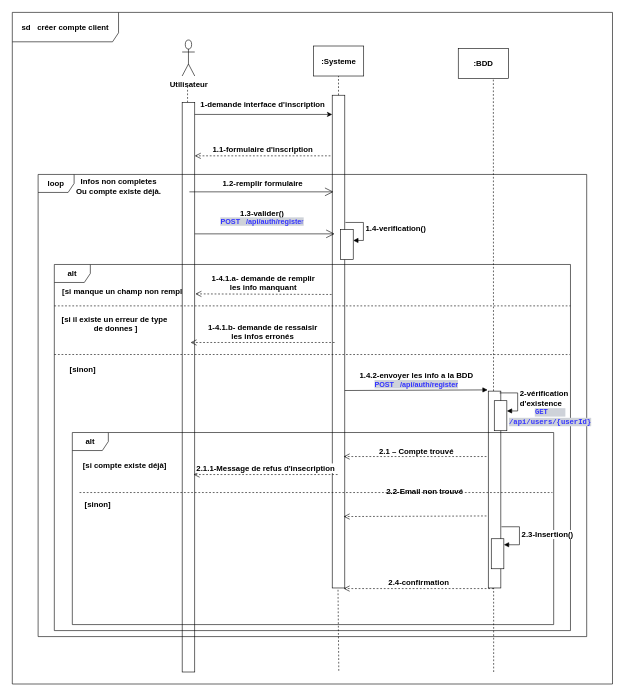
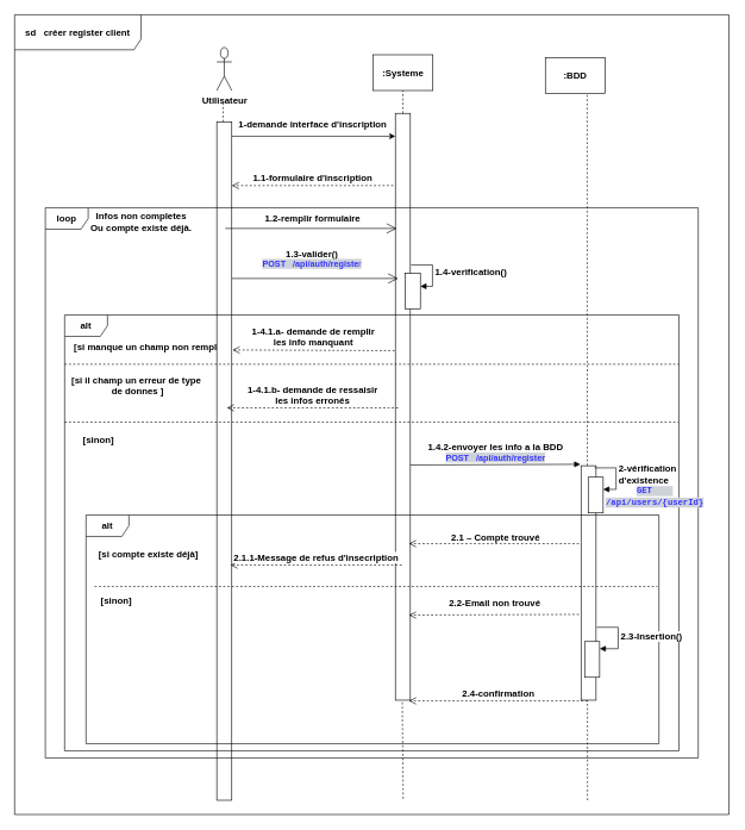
  <mxCell id="0" />
  <mxCell id="1" parent="0" />
  <mxCell id="2" value="" style="endArrow=none;dashed=1;html=1;rounded=0;fontStyle=1;fontSize=13;" edge="1" parent="1"><mxGeometry width="50" height="50" relative="1" as="geometry"><mxPoint x="562" y="910" as="sourcePoint" /><mxPoint x="564" y="1119" as="targetPoint" /></mxGeometry></mxCell>
  <mxCell id="3" value="" style="html=1;points=[[0,0,0,0,5],[0,1,0,0,-5],[1,0,0,0,5],[1,1,0,0,-5]];perimeter=orthogonalPerimeter;outlineConnect=0;targetShapes=umlLifeline;portConstraint=eastwest;newEdgeStyle={&quot;curved&quot;:0,&quot;rounded&quot;:0};fontStyle=1;fontSize=13;" vertex="1" parent="1"><mxGeometry x="553" y="158" width="21" height="821" as="geometry" /></mxCell>
  <mxCell id="4" value="" style="endArrow=none;dashed=1;html=1;rounded=0;fontStyle=1;fontSize=13;" edge="1" parent="1" source="27"><mxGeometry width="50" height="50" relative="1" as="geometry"><mxPoint x="312" y="1129" as="sourcePoint" /><mxPoint x="312" y="144" as="targetPoint" /></mxGeometry></mxCell>
  <mxCell id="5" value="Utilisateur" style="shape=umlActor;verticalLabelPosition=bottom;verticalAlign=top;html=1;outlineConnect=0;fontStyle=1;fontSize=13;" vertex="1" parent="1"><mxGeometry x="303" y="66" width="21" height="60" as="geometry" /></mxCell>
  <mxCell id="6" value=":Systeme" style="html=1;whiteSpace=wrap;fontStyle=1;fontSize=13;" vertex="1" parent="1"><mxGeometry x="521.5" y="76" width="84" height="50" as="geometry" /></mxCell>
  <mxCell id="7" value=":BDD" style="html=1;whiteSpace=wrap;fontStyle=1;fontSize=13;" vertex="1" parent="1"><mxGeometry x="763" y="80" width="84" height="50" as="geometry" /></mxCell>
  <mxCell id="8" value="" style="endArrow=none;dashed=1;html=1;rounded=0;entryX=0.5;entryY=1;entryDx=0;entryDy=0;fontStyle=1;fontSize=13;" edge="1" parent="1" source="3" target="6"><mxGeometry width="50" height="50" relative="1" as="geometry"><mxPoint x="562" y="1360" as="sourcePoint" /><mxPoint x="557" y="131.333" as="targetPoint" /></mxGeometry></mxCell>
  <mxCell id="9" value="" style="endArrow=none;dashed=1;html=1;rounded=0;entryX=0.5;entryY=1;entryDx=0;entryDy=0;fontStyle=1;fontSize=13;" edge="1" parent="1"><mxGeometry width="50" height="50" relative="1" as="geometry"><mxPoint x="822" y="1119" as="sourcePoint" /><mxPoint x="821.5" y="130" as="targetPoint" /></mxGeometry></mxCell>
  <mxCell id="10" value="" style="endArrow=classic;html=1;rounded=0;fontStyle=1;fontSize=13;" edge="1" parent="1" target="3"><mxGeometry width="50" height="50" relative="1" as="geometry"><mxPoint x="317" y="190" as="sourcePoint" /><mxPoint x="457" y="190" as="targetPoint" /></mxGeometry></mxCell>
  <mxCell id="11" value="1-demande interface d'inscription" style="text;html=1;align=center;verticalAlign=middle;resizable=0;points=[];autosize=1;strokeColor=none;fillColor=none;fontStyle=1;fontSize=13;" vertex="1" parent="1"><mxGeometry x="332" y="158" width="210" height="30" as="geometry" /></mxCell>
  <mxCell id="12" value="1.1-formulaire d'inscription" style="html=1;verticalAlign=bottom;endArrow=open;dashed=1;endSize=8;curved=0;rounded=0;fontStyle=1;fontSize=13;" edge="1" parent="1" target="27"><mxGeometry relative="1" as="geometry"><mxPoint x="550" y="259" as="sourcePoint" /><mxPoint x="317" y="260" as="targetPoint" /><mxPoint as="offset" /></mxGeometry></mxCell>
  <mxCell id="13" value="" style="endArrow=open;endFill=1;endSize=12;html=1;rounded=0;fontStyle=1;fontSize=13;" edge="1" parent="1"><mxGeometry width="160" relative="1" as="geometry"><mxPoint x="317" y="389" as="sourcePoint" /><mxPoint x="557" y="389" as="targetPoint" /></mxGeometry></mxCell>
  <mxCell id="14" value="1.2-remplir formulaire" style="text;html=1;align=center;verticalAlign=middle;resizable=0;points=[];autosize=1;strokeColor=none;fillColor=none;fontStyle=1;fontSize=13;" vertex="1" parent="1"><mxGeometry x="362" y="290" width="150" height="30" as="geometry" /></mxCell>
  <mxCell id="15" value="[si manque un champ non rempli]" style="text;html=1;align=center;verticalAlign=middle;resizable=0;points=[];autosize=1;strokeColor=none;fillColor=none;strokeWidth=1;fontSize=13;fontStyle=1" vertex="1" parent="1"><mxGeometry x="97" y="470" width="220" height="30" as="geometry" /></mxCell>
  <mxCell id="16" value="1-4.1.a- demande de remplir&lt;div style=&quot;font-size: 13px;&quot;&gt;les info manquant&lt;/div&gt;" style="html=1;verticalAlign=bottom;endArrow=open;dashed=1;endSize=8;curved=0;rounded=0;fontStyle=1;fontSize=13;" edge="1" parent="1"><mxGeometry relative="1" as="geometry"><mxPoint x="552" y="490" as="sourcePoint" /><mxPoint x="325" y="489" as="targetPoint" /><mxPoint as="offset" /></mxGeometry></mxCell>
  <mxCell id="17" value="" style="endArrow=none;dashed=1;html=1;rounded=0;fontStyle=1;fontSize=13;" edge="1" parent="1"><mxGeometry width="50" height="50" relative="1" as="geometry"><mxPoint x="316" y="840" as="sourcePoint" /><mxPoint x="316" y="890" as="targetPoint" /></mxGeometry></mxCell>
  <mxCell id="18" value="1.4-verification()" style="html=1;align=left;spacingLeft=2;endArrow=block;rounded=0;edgeStyle=orthogonalEdgeStyle;curved=0;rounded=0;fontStyle=1;fontSize=13;" edge="1" parent="1" target="46"><mxGeometry relative="1" as="geometry"><mxPoint x="575" y="370" as="sourcePoint" /><Array as="points"><mxPoint x="605" y="370" /><mxPoint x="605" y="400" /></Array><mxPoint x="596" y="400.059" as="targetPoint" /></mxGeometry></mxCell>
  <mxCell id="19" value="" style="html=1;verticalAlign=bottom;endArrow=block;curved=0;rounded=0;fontStyle=1;fontSize=13;" edge="1" parent="1"><mxGeometry width="80" relative="1" as="geometry"><mxPoint x="574" y="650" as="sourcePoint" /><mxPoint x="812" y="649" as="targetPoint" /></mxGeometry></mxCell>
  <mxCell id="20" value="[sinon]" style="text;html=1;align=center;verticalAlign=middle;resizable=0;points=[];autosize=1;strokeColor=none;fillColor=none;fontStyle=1;fontSize=13;" vertex="1" parent="1"><mxGeometry x="107" y="600" width="60" height="30" as="geometry" /></mxCell>
  <mxCell id="21" value="" style="html=1;points=[[0,0,0,0,5],[0,1,0,0,-5],[1,0,0,0,5],[1,1,0,0,-5]];perimeter=orthogonalPerimeter;outlineConnect=0;targetShapes=umlLifeline;portConstraint=eastwest;newEdgeStyle={&quot;curved&quot;:0,&quot;rounded&quot;:0};fontStyle=1;fontSize=13;" vertex="1" parent="1"><mxGeometry x="813" y="651" width="21" height="328" as="geometry" /></mxCell>
  <mxCell id="22" value="" style="html=1;points=[[0,0,0,0,5],[0,1,0,0,-5],[1,0,0,0,5],[1,1,0,0,-5]];perimeter=orthogonalPerimeter;outlineConnect=0;targetShapes=umlLifeline;portConstraint=eastwest;newEdgeStyle={&quot;curved&quot;:0,&quot;rounded&quot;:0};fontStyle=1;fontSize=13;" vertex="1" parent="1"><mxGeometry x="823" y="667" width="21" height="50" as="geometry" /></mxCell>
  <mxCell id="23" value="2-vérification&lt;div style=&quot;font-size: 13px;&quot;&gt;d'existence&lt;/div&gt;" style="html=1;align=left;spacingLeft=2;endArrow=block;rounded=0;edgeStyle=orthogonalEdgeStyle;curved=0;rounded=0;fontStyle=1;fontSize=13;" edge="1" parent="1"><mxGeometry relative="1" as="geometry"><mxPoint x="832" y="654" as="sourcePoint" /><Array as="points"><mxPoint x="862" y="684" /></Array><mxPoint x="844" y="684.059" as="targetPoint" /></mxGeometry></mxCell>
  <mxCell id="24" value="" style="html=1;verticalAlign=bottom;endArrow=open;dashed=1;endSize=8;curved=0;rounded=0;fontStyle=1;fontSize=13;" edge="1" parent="1"><mxGeometry x="0.042" y="-30" relative="1" as="geometry"><mxPoint x="810" y="760" as="sourcePoint" /><mxPoint x="572" y="760" as="targetPoint" /><mxPoint as="offset" /></mxGeometry></mxCell>
  <mxCell id="25" value="2.1 – Compte trouvé" style="edgeLabel;html=1;align=center;verticalAlign=middle;resizable=0;points=[];fontStyle=1;fontSize=13;" connectable="0" vertex="1" parent="24"><mxGeometry x="-0.008" relative="1" as="geometry"><mxPoint y="-10" as="offset" /></mxGeometry></mxCell>
  <mxCell id="26" value="" style="endArrow=none;dashed=1;html=1;rounded=0;entryX=0.5;entryY=1;entryDx=0;entryDy=0;fontStyle=1;fontSize=13;" edge="1" parent="1" target="27"><mxGeometry width="50" height="50" relative="1" as="geometry"><mxPoint x="312" y="910" as="sourcePoint" /><mxPoint x="311.5" y="158" as="targetPoint" /></mxGeometry></mxCell>
  <mxCell id="27" value="" style="html=1;points=[[0,0,0,0,5],[0,1,0,0,-5],[1,0,0,0,5],[1,1,0,0,-5]];perimeter=orthogonalPerimeter;outlineConnect=0;targetShapes=umlLifeline;portConstraint=eastwest;newEdgeStyle={&quot;curved&quot;:0,&quot;rounded&quot;:0};fontStyle=1;fontSize=13;" vertex="1" parent="1"><mxGeometry x="303" y="170" width="21" height="949" as="geometry" /></mxCell>
  <mxCell id="28" value="alt" style="shape=umlFrame;whiteSpace=wrap;html=1;pointerEvents=0;fontStyle=1;fontSize=13;" vertex="1" parent="1"><mxGeometry x="120" y="720" width="802" height="320" as="geometry" /></mxCell>
  <mxCell id="29" value="alt" style="shape=umlFrame;whiteSpace=wrap;html=1;pointerEvents=0;fontStyle=1;fontSize=13;" vertex="1" parent="1"><mxGeometry x="90" y="440" width="860" height="610" as="geometry" /></mxCell>
  <mxCell id="30" value="[si compte existe déjà]" style="text;html=1;align=center;verticalAlign=middle;resizable=0;points=[];autosize=1;strokeColor=none;fillColor=none;fontStyle=1;fontSize=13;" vertex="1" parent="1"><mxGeometry x="132" y="760" width="150" height="30" as="geometry" /></mxCell>
  <mxCell id="31" value="loop" style="shape=umlFrame;whiteSpace=wrap;html=1;pointerEvents=0;fontStyle=1;fontSize=13;" vertex="1" parent="1"><mxGeometry x="63" y="290" width="914" height="770" as="geometry" /></mxCell>
  <mxCell id="32" value="Infos non completes&lt;div style=&quot;font-size: 13px;&quot;&gt;Ou compte existe déjà.&lt;/div&gt;" style="text;html=1;align=center;verticalAlign=middle;resizable=0;points=[];autosize=1;strokeColor=none;fillColor=none;fontStyle=1;fontSize=13;" vertex="1" parent="1"><mxGeometry x="117" y="290" width="160" height="40" as="geometry" /></mxCell>
  <mxCell id="33" value="" style="endArrow=none;dashed=1;html=1;rounded=0;fontStyle=1;fontSize=13;" edge="1" parent="1"><mxGeometry width="50" height="50" relative="1" as="geometry"><mxPoint x="90" y="509" as="sourcePoint" /><mxPoint x="950" y="509" as="targetPoint" /></mxGeometry></mxCell>
  <mxCell id="34" value="" style="endArrow=none;dashed=1;html=1;rounded=0;fontStyle=1;fontSize=13;" edge="1" parent="1"><mxGeometry width="50" height="50" relative="1" as="geometry"><mxPoint x="132" y="820" as="sourcePoint" /><mxPoint x="920" y="820" as="targetPoint" /></mxGeometry></mxCell>
  <mxCell id="35" value="[sinon]" style="text;html=1;align=center;verticalAlign=middle;resizable=0;points=[];autosize=1;strokeColor=none;fillColor=none;fontStyle=1;fontSize=13;" vertex="1" parent="1"><mxGeometry x="132" y="824" width="60" height="30" as="geometry" /></mxCell>
  <mxCell id="36" value="2.1.1-Message de refus d'insecription" style="html=1;verticalAlign=bottom;endArrow=open;dashed=1;endSize=8;curved=0;rounded=0;fontStyle=1;fontSize=13;" edge="1" parent="1"><mxGeometry relative="1" as="geometry"><mxPoint x="562" y="790" as="sourcePoint" /><mxPoint x="322" y="790" as="targetPoint" /></mxGeometry></mxCell>
  <mxCell id="37" value="" style="html=1;verticalAlign=bottom;endArrow=open;dashed=1;endSize=8;curved=0;rounded=0;fontStyle=1;fontSize=13;" edge="1" parent="1"><mxGeometry x="0.042" y="-30" relative="1" as="geometry"><mxPoint x="810" y="859" as="sourcePoint" /><mxPoint x="572" y="860" as="targetPoint" /><mxPoint as="offset" /></mxGeometry></mxCell>
- <mxCell id="38" value="sd&amp;nbsp; &amp;nbsp;créer compte client" style="shape=umlFrame;whiteSpace=wrap;html=1;pointerEvents=0;width=177;height=49;fontStyle=1;fontSize=13;" vertex="1" parent="1"><mxGeometry x="20" y="20" width="1000" height="1119" as="geometry" /></mxCell>
- <mxCell id="39" value="2.2-Email non trouvé" style="text;html=1;align=center;verticalAlign=middle;resizable=0;points=[];autosize=1;strokeColor=none;fillColor=none;fontStyle=1;fontSize=13;" vertex="1" parent="1"><mxGeometry x="637" y="803" width="140" height="30" as="geometry" /></mxCell>
+ <mxCell id="38" value="sd&amp;nbsp; &amp;nbsp;créer register client" style="shape=umlFrame;whiteSpace=wrap;html=1;pointerEvents=0;width=177;height=49;fontStyle=1;fontSize=13;" vertex="1" parent="1"><mxGeometry x="20" y="20" width="1000" height="1119" as="geometry" /></mxCell>
+ <mxCell id="39" value="2.2-Email non trouvé" style="text;html=1;align=center;verticalAlign=middle;resizable=0;points=[];autosize=1;strokeColor=none;fillColor=none;fontStyle=1;fontSize=13;" vertex="1" parent="1"><mxGeometry x="622" y="828" width="140" height="30" as="geometry" /></mxCell>
  <mxCell id="40" value="" style="html=1;points=[[0,0,0,0,5],[0,1,0,0,-5],[1,0,0,0,5],[1,1,0,0,-5]];perimeter=orthogonalPerimeter;outlineConnect=0;targetShapes=umlLifeline;portConstraint=eastwest;newEdgeStyle={&quot;curved&quot;:0,&quot;rounded&quot;:0};fontStyle=1;fontSize=13;" vertex="1" parent="1"><mxGeometry x="818" y="897" width="21" height="50" as="geometry" /></mxCell>
  <mxCell id="41" value="2.3-Insertion()" style="html=1;align=left;spacingLeft=2;endArrow=block;rounded=0;edgeStyle=orthogonalEdgeStyle;curved=0;rounded=0;fontStyle=1;fontSize=13;" edge="1" parent="1" target="40"><mxGeometry x="0.011" relative="1" as="geometry"><mxPoint x="835" y="877" as="sourcePoint" /><Array as="points"><mxPoint x="865" y="877" /><mxPoint x="865" y="907" /></Array><mxPoint x="847" y="907" as="targetPoint" /><mxPoint as="offset" /></mxGeometry></mxCell>
  <mxCell id="42" value="2.4-confirmation" style="html=1;verticalAlign=bottom;endArrow=open;dashed=1;endSize=8;curved=0;rounded=0;fontStyle=1;fontSize=13;" edge="1" parent="1"><mxGeometry relative="1" as="geometry"><mxPoint x="822" y="980" as="sourcePoint" /><mxPoint x="572" y="980" as="targetPoint" /></mxGeometry></mxCell>
  <mxCell id="43" value="" style="endArrow=none;dashed=1;html=1;rounded=0;entryX=0.999;entryY=0.246;entryDx=0;entryDy=0;entryPerimeter=0;fontStyle=1;fontSize=13;" edge="1" parent="1" target="29"><mxGeometry width="50" height="50" relative="1" as="geometry"><mxPoint x="90" y="590" as="sourcePoint" /><mxPoint x="977" y="589.2" as="targetPoint" /></mxGeometry></mxCell>
- <mxCell id="44" value="&lt;font style=&quot;font-size: 13px;&quot;&gt;[si il existe un erreur de type&amp;nbsp;&lt;/font&gt;&lt;div&gt;&lt;font style=&quot;font-size: 13px;&quot;&gt;de donnes&amp;nbsp;]&lt;/font&gt;&lt;/div&gt;" style="text;html=1;align=center;verticalAlign=middle;resizable=0;points=[];autosize=1;strokeColor=none;fillColor=none;fontStyle=1;fontSize=13;" vertex="1" parent="1"><mxGeometry x="97" y="519" width="190" height="40" as="geometry" /></mxCell>
+ <mxCell id="44" value="&lt;font style=&quot;font-size: 13px;&quot;&gt;[si il champ un erreur de type&amp;nbsp;&lt;/font&gt;&lt;div&gt;&lt;font style=&quot;font-size: 13px;&quot;&gt;de donnes&amp;nbsp;]&lt;/font&gt;&lt;/div&gt;" style="text;html=1;align=center;verticalAlign=middle;resizable=0;points=[];autosize=1;strokeColor=none;fillColor=none;fontStyle=1;fontSize=13;" vertex="1" parent="1"><mxGeometry x="97" y="519" width="190" height="40" as="geometry" /></mxCell>
  <mxCell id="45" value="1-4.1.b- demande de ressaisir&lt;div style=&quot;font-size: 13px;&quot;&gt;les infos erronés&lt;/div&gt;" style="html=1;verticalAlign=bottom;endArrow=open;dashed=1;endSize=8;curved=0;rounded=0;fontStyle=1;fontSize=13;" edge="1" parent="1"><mxGeometry relative="1" as="geometry"><mxPoint x="557" y="570" as="sourcePoint" /><mxPoint x="317" y="570" as="targetPoint" /><mxPoint as="offset" /></mxGeometry></mxCell>
  <mxCell id="46" value="" style="html=1;points=[[0,0,0,0,5],[0,1,0,0,-5],[1,0,0,0,5],[1,1,0,0,-5]];perimeter=orthogonalPerimeter;outlineConnect=0;targetShapes=umlLifeline;portConstraint=eastwest;newEdgeStyle={&quot;curved&quot;:0,&quot;rounded&quot;:0};fontStyle=1;fontSize=13;" vertex="1" parent="1"><mxGeometry x="567" y="382" width="21" height="50" as="geometry" /></mxCell>
  <mxCell id="47" value="&lt;span style=&quot;font-size: 13px; font-weight: 700; background-color: rgb(255, 255, 255);&quot;&gt;1.3-valider()&lt;/span&gt;&lt;div&gt;&lt;div style=&quot;&quot;&gt;&lt;font style=&quot;color: rgb(51, 51, 255); background-color: rgb(206, 210, 217);&quot;&gt;&lt;b style=&quot;&quot;&gt;&lt;font&gt;POST&amp;nbsp; &amp;nbsp;/api/auth/registe&lt;/font&gt;&lt;/b&gt;&lt;span style=&quot;font-size: 11px;&quot;&gt;r&lt;/span&gt;&lt;/font&gt;&lt;/div&gt;&lt;/div&gt;" style="text;html=1;align=center;verticalAlign=middle;resizable=0;points=[];autosize=1;strokeColor=none;fillColor=none;" vertex="1" parent="1"><mxGeometry x="355.5" y="341" width="160" height="40" as="geometry" /></mxCell>
  <mxCell id="48" value="" style="endArrow=open;endFill=1;endSize=12;html=1;rounded=0;fontStyle=1;fontSize=13;" edge="1" parent="1"><mxGeometry width="160" relative="1" as="geometry"><mxPoint x="315" y="319" as="sourcePoint" /><mxPoint x="555" y="319" as="targetPoint" /></mxGeometry></mxCell>
  <mxCell id="49" value="&lt;span style=&quot;font-family: ui-monospace, SFMono-Regular, &amp;quot;SF Mono&amp;quot;, Menlo, Consolas, &amp;quot;Liberation Mono&amp;quot;, monospace; white-space: break-spaces; background-color: rgb(206, 210, 217);&quot;&gt;&lt;font style=&quot;color: rgb(51, 51, 255);&quot;&gt;&lt;b style=&quot;&quot;&gt;GET    /api/users/{userId}&lt;/b&gt;&lt;/font&gt;&lt;/span&gt;" style="text;html=1;align=center;verticalAlign=middle;resizable=0;points=[];autosize=1;strokeColor=none;fillColor=none;" vertex="1" parent="1"><mxGeometry x="811" y="679" width="210" height="30" as="geometry" /></mxCell>
  <mxCell id="50" value="&lt;span style=&quot;font-size: 13px; font-weight: 700; background-color: rgb(255, 255, 255);&quot;&gt;1.4.2-envoyer les info a la BDD&lt;/span&gt;&lt;div style=&quot;&quot;&gt;&lt;span style=&quot;color: rgb(51, 51, 255); background-color: rgb(206, 210, 217);&quot;&gt;&lt;font&gt;&lt;b style=&quot;&quot;&gt;POST&amp;nbsp; &amp;nbsp;/api/auth/register&lt;/b&gt;&lt;/font&gt;&lt;/span&gt;&lt;/div&gt;" style="text;html=1;align=center;verticalAlign=middle;resizable=0;points=[];autosize=1;strokeColor=none;fillColor=none;" vertex="1" parent="1"><mxGeometry x="588" y="612" width="210" height="40" as="geometry" /></mxCell>
